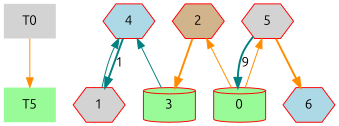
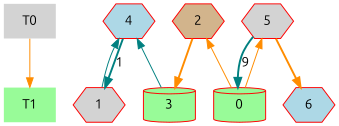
  digraph {
    fontname=Ubuntu
    node [fillcolor=lightgrey fontname=Ubuntu shape=hexagon style=filled color=red]
    edge [color=darkorange fontname=Ubuntu]
    T0 [shape=plaintext color=""]
-   T1 [fillcolor=palegreen shape=plaintext label=T5 color=""]
+   T1 [fillcolor=palegreen shape=plaintext color=""]
    2 [fillcolor=tan]
    4 [fillcolor=lightblue]
    5
    0 [fillcolor=palegreen shape=cylinder]
    1
    3 [fillcolor=palegreen shape=cylinder]
    6 [fillcolor=lightblue]
    subgraph sub_1 {
      T0
      T1
    }
    subgraph sub_2 {
      rank=same
      T0
      2
      4
      5
    }
    subgraph sub_3 {
      rank=same
      T1
      0
      1
      3
      6
    }
    subgraph sub_4 {
      rank=same
    }
    T0 -> T1
    2 -> 3 [style=bold]
    4 -> 1 [color=teal label=1 style=bold]
    5 -> 0 [color=teal label=9 style=bold]
    5 -> 6 [style=bold]
    0 -> 2
    0 -> 5
    1 -> 4 [color=teal]
    3 -> 4 [color=teal]
  }
